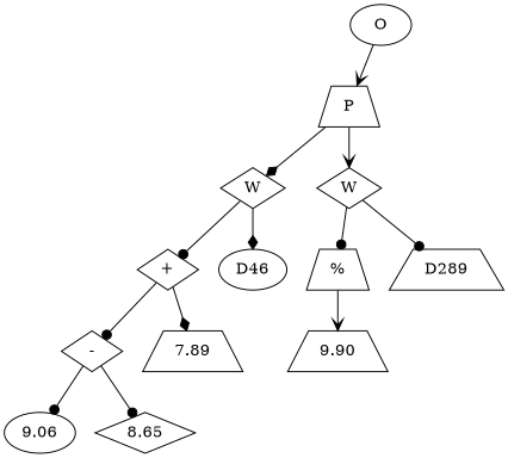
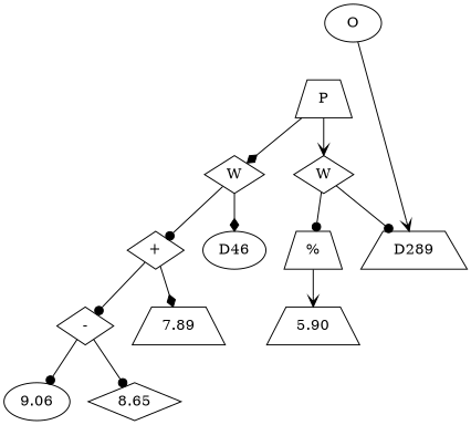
  digraph {
    node [shape=trapezium]
    edge [arrowhead=dot]
    n1 [label=O shape=ellipse]
    n2 [label=P]
    n3 [label=W shape=diamond]
    n4 [label=W shape=diamond]
    n5 [label="+" shape=diamond]
    n6 [label=D46 shape=ellipse]
    n7 [label="%"]
    n8 [label=D289]
    n9 [label="-" shape=diamond]
    n10 [label=7.89]
    n11 [label=9.06 shape=ellipse]
    n12 [label=8.65 shape=diamond]
-   n13 [label=9.90]
-   n1 -> n2 [arrowhead=vee]
+   n13 [label=5.90]
+   n1 -> n8 [arrowhead=vee]
    n2 -> n3 [arrowhead=diamond]
    n2 -> n4 [arrowhead=vee]
    n3 -> n5
    n3 -> n6 [arrowhead=diamond]
    n4 -> n7
    n4 -> n8
    n5 -> n9
    n5 -> n10 [arrowhead=diamond]
    n7 -> n13 [arrowhead=vee]
    n9 -> n11
    n9 -> n12
  }
